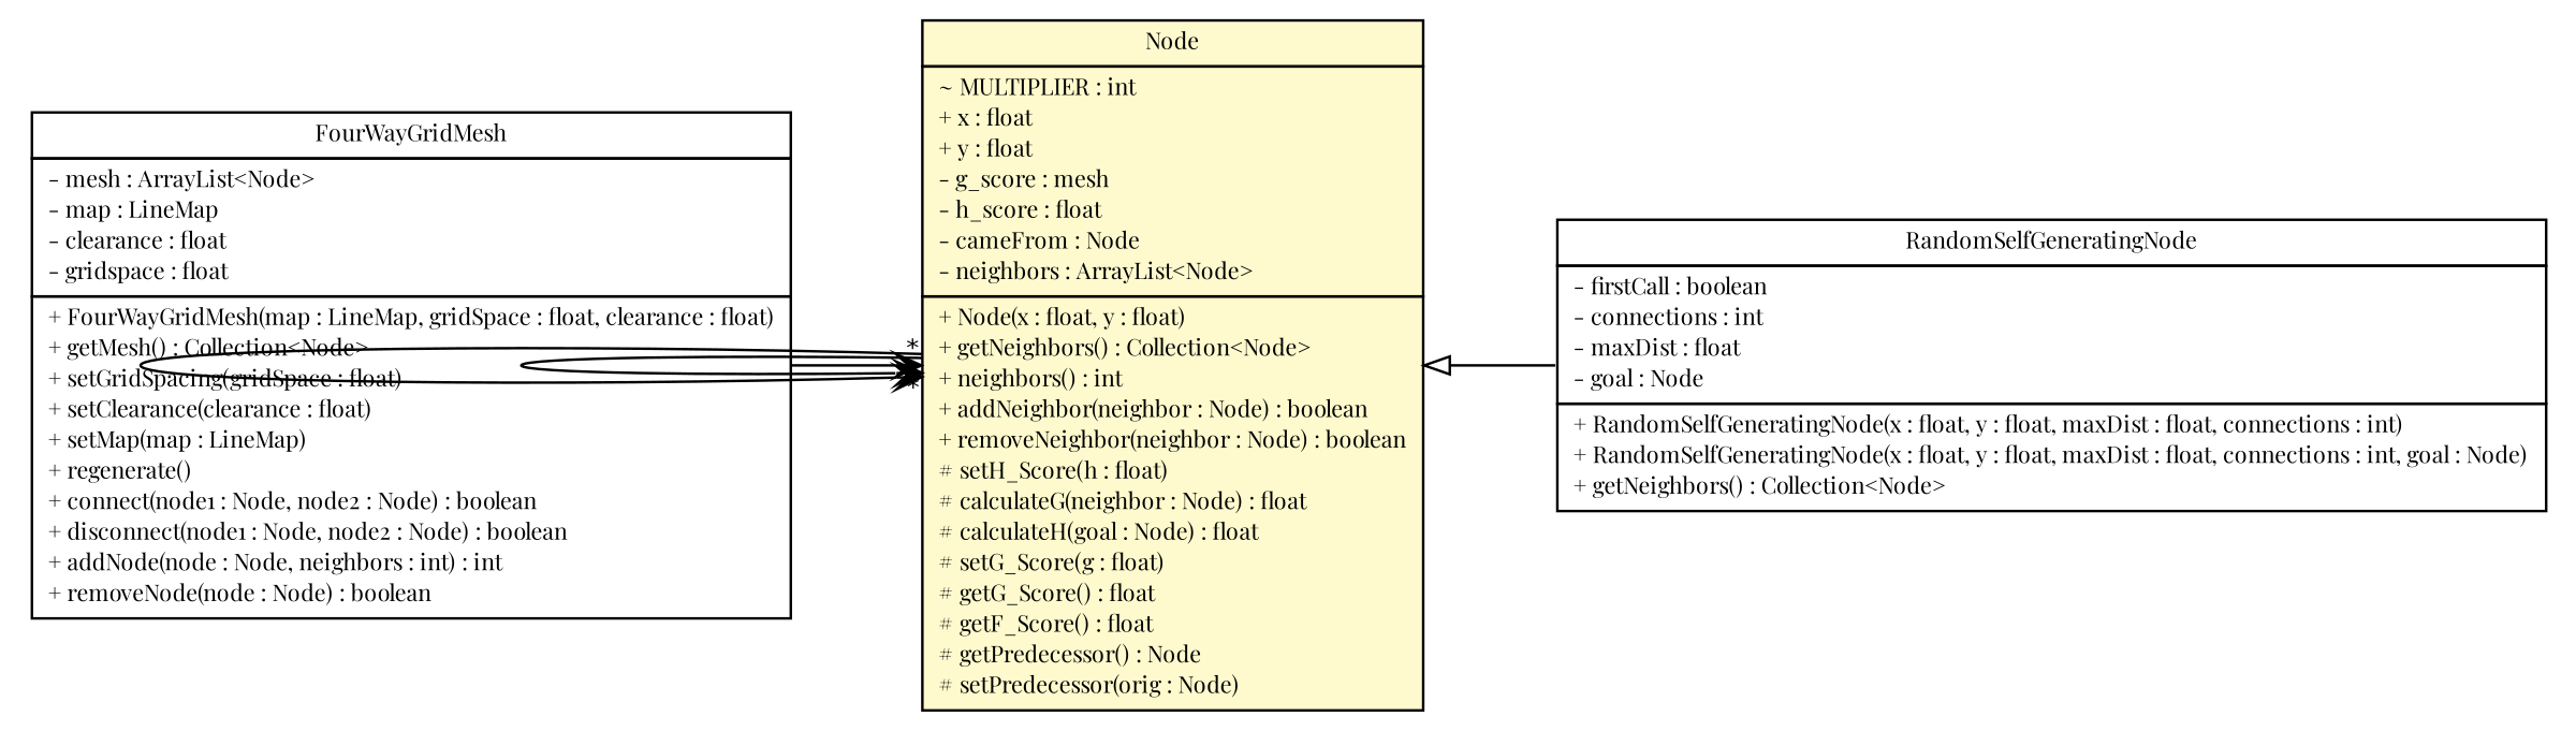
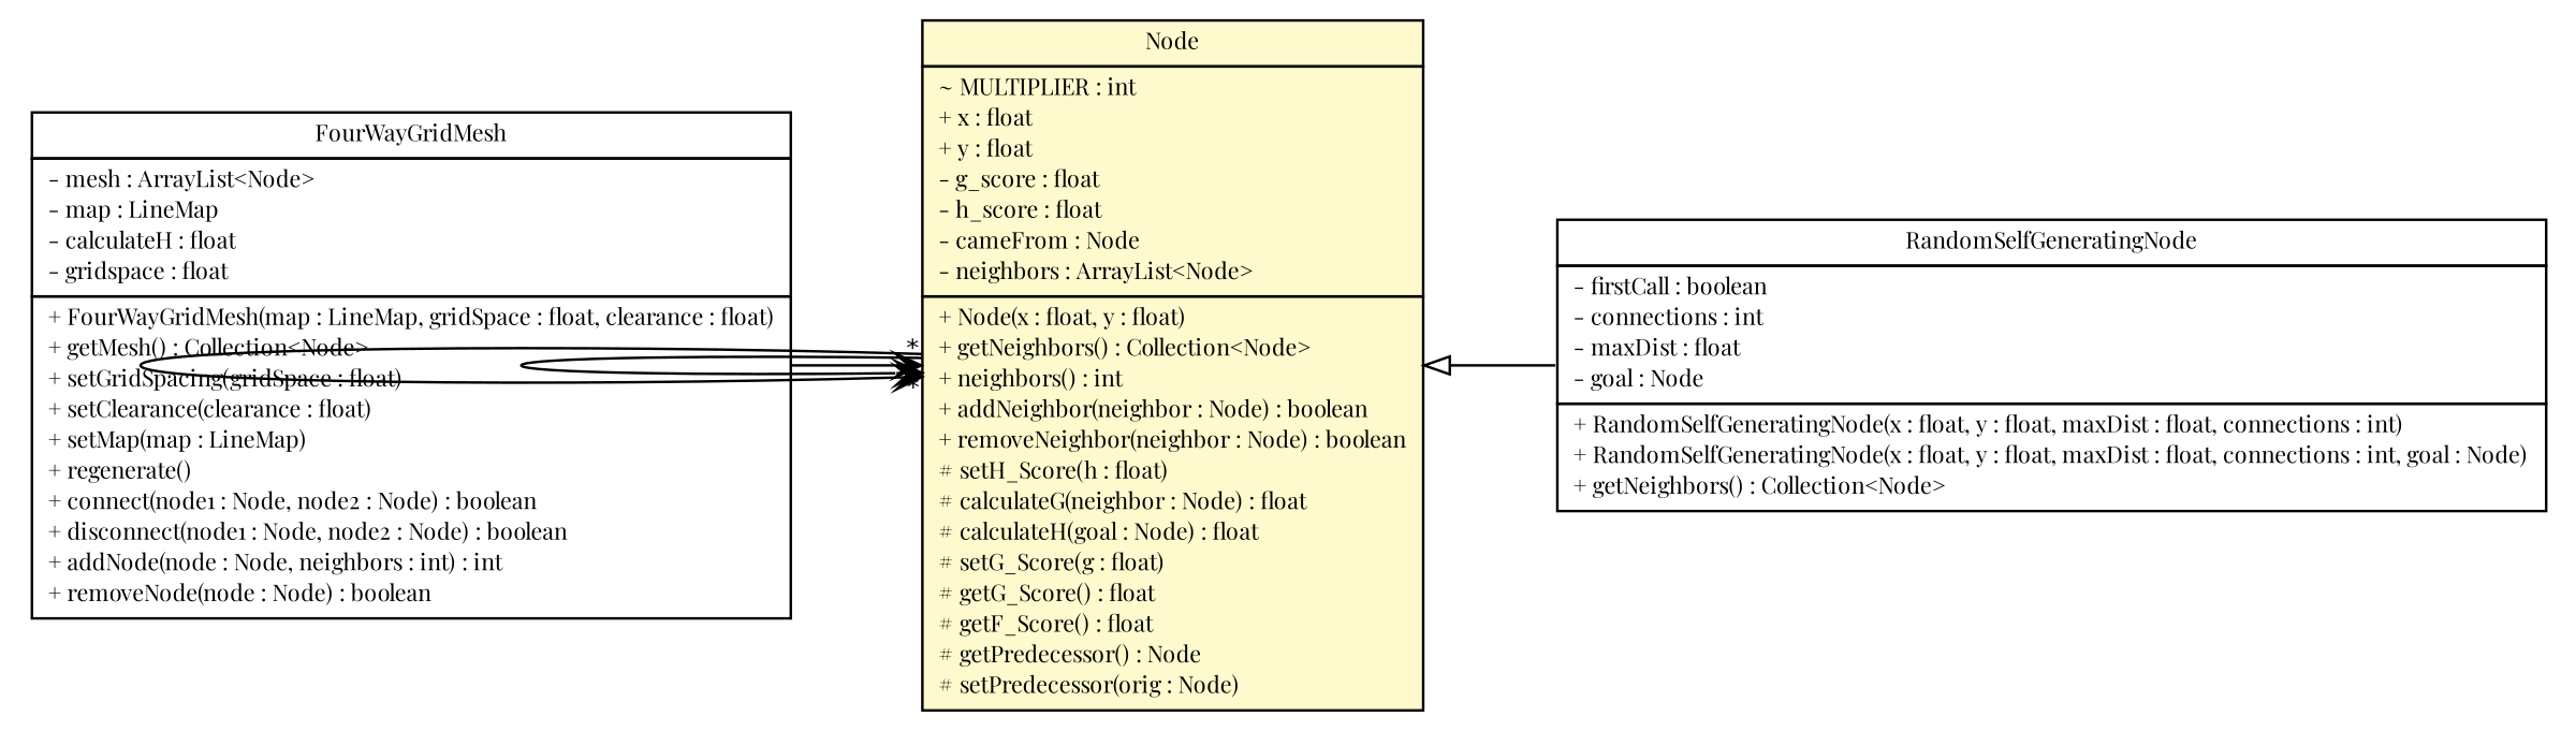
  digraph {
    fontname="Playfair Display"
    nodesep=0.25
    rankdir=LR
    ranksep=0.5
    node [fontcolor=black fontname="Playfair Display" fontsize=9.0 shape=plaintext]
    edge [arrowhead=open color=black fontcolor=black fontname="Playfair Display" fontsize=10.0 headport=p labelfontname=Helvetica labelfontsize=10 tailport=p]
-   n1 [label=<<table title="lejos.robotics.pathfinding.FourWayGridMesh" border="0" cellborder="1" cellspacing="0" cellpadding="2" port="p" href="./FourWayGridMesh.html"> 		<tr><td><table border="0" cellspacing="0" cellpadding="1"> <tr><td align="center" balign="center"> FourWayGridMesh </td></tr> 		</table></td></tr> 		<tr><td><table border="0" cellspacing="0" cellpadding="1"> <tr><td align="left" balign="left"> - mesh : ArrayList&lt;Node&gt; </td></tr> <tr><td align="left" balign="left"> - map : LineMap </td></tr> <tr><td align="left" balign="left"> - clearance : float </td></tr> <tr><td align="left" balign="left"> - gridspace : float </td></tr> 		</table></td></tr> 		<tr><td><table border="0" cellspacing="0" cellpadding="1"> <tr><td align="left" balign="left"> + FourWayGridMesh(map : LineMap, gridSpace : float, clearance : float) </td></tr> <tr><td align="left" balign="left"> + getMesh() : Collection&lt;Node&gt; </td></tr> <tr><td align="left" balign="left"> + setGridSpacing(gridSpace : float) </td></tr> <tr><td align="left" balign="left"> + setClearance(clearance : float) </td></tr> <tr><td align="left" balign="left"> + setMap(map : LineMap) </td></tr> <tr><td align="left" balign="left"> + regenerate() </td></tr> <tr><td align="left" balign="left"> + connect(node1 : Node, node2 : Node) : boolean </td></tr> <tr><td align="left" balign="left"> + disconnect(node1 : Node, node2 : Node) : boolean </td></tr> <tr><td align="left" balign="left"> + addNode(node : Node, neighbors : int) : int </td></tr> <tr><td align="left" balign="left"> + removeNode(node : Node) : boolean </td></tr> 		</table></td></tr> 		</table>>]
-   n2 [label=<<table title="lejos.robotics.pathfinding.Node" border="0" cellborder="1" cellspacing="0" cellpadding="2" port="p" bgcolor="lemonChiffon" href="./Node.html"> 		<tr><td><table border="0" cellspacing="0" cellpadding="1"> <tr><td align="center" balign="center"> Node </td></tr> 		</table></td></tr> 		<tr><td><table border="0" cellspacing="0" cellpadding="1"> <tr><td align="left" balign="left"> ~ MULTIPLIER : int </td></tr> <tr><td align="left" balign="left"> + x : float </td></tr> <tr><td align="left" balign="left"> + y : float </td></tr> <tr><td align="left" balign="left"> - g_score : mesh </td></tr> <tr><td align="left" balign="left"> - h_score : float </td></tr> <tr><td align="left" balign="left"> - cameFrom : Node </td></tr> <tr><td align="left" balign="left"> - neighbors : ArrayList&lt;Node&gt; </td></tr> 		</table></td></tr> 		<tr><td><table border="0" cellspacing="0" cellpadding="1"> <tr><td align="left" balign="left"> + Node(x : float, y : float) </td></tr> <tr><td align="left" balign="left"> + getNeighbors() : Collection&lt;Node&gt; </td></tr> <tr><td align="left" balign="left"> + neighbors() : int </td></tr> <tr><td align="left" balign="left"> + addNeighbor(neighbor : Node) : boolean </td></tr> <tr><td align="left" balign="left"> + removeNeighbor(neighbor : Node) : boolean </td></tr> <tr><td align="left" balign="left"> # setH_Score(h : float) </td></tr> <tr><td align="left" balign="left"> # calculateG(neighbor : Node) : float </td></tr> <tr><td align="left" balign="left"> # calculateH(goal : Node) : float </td></tr> <tr><td align="left" balign="left"> # setG_Score(g : float) </td></tr> <tr><td align="left" balign="left"> # getG_Score() : float </td></tr> <tr><td align="left" balign="left"> # getF_Score() : float </td></tr> <tr><td align="left" balign="left"> # getPredecessor() : Node </td></tr> <tr><td align="left" balign="left"> # setPredecessor(orig : Node) </td></tr> 		</table></td></tr> 		</table>>]
+   n1 [label=<<table title="lejos.robotics.pathfinding.FourWayGridMesh" border="0" cellborder="1" cellspacing="0" cellpadding="2" port="p" href="./FourWayGridMesh.html"> 		<tr><td><table border="0" cellspacing="0" cellpadding="1"> <tr><td align="center" balign="center"> FourWayGridMesh </td></tr> 		</table></td></tr> 		<tr><td><table border="0" cellspacing="0" cellpadding="1"> <tr><td align="left" balign="left"> - mesh : ArrayList&lt;Node&gt; </td></tr> <tr><td align="left" balign="left"> - map : LineMap </td></tr> <tr><td align="left" balign="left"> - calculateH : float </td></tr> <tr><td align="left" balign="left"> - gridspace : float </td></tr> 		</table></td></tr> 		<tr><td><table border="0" cellspacing="0" cellpadding="1"> <tr><td align="left" balign="left"> + FourWayGridMesh(map : LineMap, gridSpace : float, clearance : float) </td></tr> <tr><td align="left" balign="left"> + getMesh() : Collection&lt;Node&gt; </td></tr> <tr><td align="left" balign="left"> + setGridSpacing(gridSpace : float) </td></tr> <tr><td align="left" balign="left"> + setClearance(clearance : float) </td></tr> <tr><td align="left" balign="left"> + setMap(map : LineMap) </td></tr> <tr><td align="left" balign="left"> + regenerate() </td></tr> <tr><td align="left" balign="left"> + connect(node1 : Node, node2 : Node) : boolean </td></tr> <tr><td align="left" balign="left"> + disconnect(node1 : Node, node2 : Node) : boolean </td></tr> <tr><td align="left" balign="left"> + addNode(node : Node, neighbors : int) : int </td></tr> <tr><td align="left" balign="left"> + removeNode(node : Node) : boolean </td></tr> 		</table></td></tr> 		</table>>]
+   n2 [label=<<table title="lejos.robotics.pathfinding.Node" border="0" cellborder="1" cellspacing="0" cellpadding="2" port="p" bgcolor="lemonChiffon" href="./Node.html"> 		<tr><td><table border="0" cellspacing="0" cellpadding="1"> <tr><td align="center" balign="center"> Node </td></tr> 		</table></td></tr> 		<tr><td><table border="0" cellspacing="0" cellpadding="1"> <tr><td align="left" balign="left"> ~ MULTIPLIER : int </td></tr> <tr><td align="left" balign="left"> + x : float </td></tr> <tr><td align="left" balign="left"> + y : float </td></tr> <tr><td align="left" balign="left"> - g_score : float </td></tr> <tr><td align="left" balign="left"> - h_score : float </td></tr> <tr><td align="left" balign="left"> - cameFrom : Node </td></tr> <tr><td align="left" balign="left"> - neighbors : ArrayList&lt;Node&gt; </td></tr> 		</table></td></tr> 		<tr><td><table border="0" cellspacing="0" cellpadding="1"> <tr><td align="left" balign="left"> + Node(x : float, y : float) </td></tr> <tr><td align="left" balign="left"> + getNeighbors() : Collection&lt;Node&gt; </td></tr> <tr><td align="left" balign="left"> + neighbors() : int </td></tr> <tr><td align="left" balign="left"> + addNeighbor(neighbor : Node) : boolean </td></tr> <tr><td align="left" balign="left"> + removeNeighbor(neighbor : Node) : boolean </td></tr> <tr><td align="left" balign="left"> # setH_Score(h : float) </td></tr> <tr><td align="left" balign="left"> # calculateG(neighbor : Node) : float </td></tr> <tr><td align="left" balign="left"> # calculateH(goal : Node) : float </td></tr> <tr><td align="left" balign="left"> # setG_Score(g : float) </td></tr> <tr><td align="left" balign="left"> # getG_Score() : float </td></tr> <tr><td align="left" balign="left"> # getF_Score() : float </td></tr> <tr><td align="left" balign="left"> # getPredecessor() : Node </td></tr> <tr><td align="left" balign="left"> # setPredecessor(orig : Node) </td></tr> 		</table></td></tr> 		</table>>]
    n3 [label=<<table title="lejos.robotics.pathfinding.RandomSelfGeneratingNode" border="0" cellborder="1" cellspacing="0" cellpadding="2" port="p" href="./RandomSelfGeneratingNode.html"> 		<tr><td><table border="0" cellspacing="0" cellpadding="1"> <tr><td align="center" balign="center"> RandomSelfGeneratingNode </td></tr> 		</table></td></tr> 		<tr><td><table border="0" cellspacing="0" cellpadding="1"> <tr><td align="left" balign="left"> - firstCall : boolean </td></tr> <tr><td align="left" balign="left"> - connections : int </td></tr> <tr><td align="left" balign="left"> - maxDist : float </td></tr> <tr><td align="left" balign="left"> - goal : Node </td></tr> 		</table></td></tr> 		<tr><td><table border="0" cellspacing="0" cellpadding="1"> <tr><td align="left" balign="left"> + RandomSelfGeneratingNode(x : float, y : float, maxDist : float, connections : int) </td></tr> <tr><td align="left" balign="left"> + RandomSelfGeneratingNode(x : float, y : float, maxDist : float, connections : int, goal : Node) </td></tr> <tr><td align="left" balign="left"> + getNeighbors() : Collection&lt;Node&gt; </td></tr> 		</table></td></tr> 		</table>>]
    n1 -> n2 [headlabel="*"]
    n2 -> n2
    n2 -> n2 [headlabel="*"]
    n2 -> n3 [arrowtail=empty dir=back fontsize=10 arrowhead="" color="" fontcolor=""]
  }
